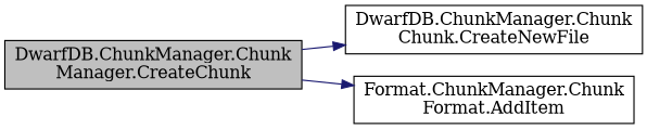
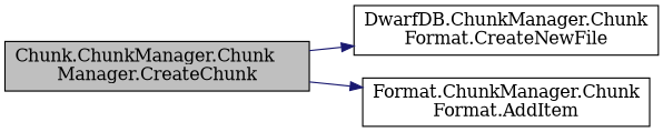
  digraph {
    fontname="DejaVu Serif"
    rankdir=LR
    node [color=black fillcolor=white fontname="DejaVu Serif" fontsize=14 shape=record style=filled]
    edge [color=midnightblue fontname="DejaVu Serif" fontsize=14 labelfontname=Helvetica labelfontsize=14 style=solid]
-   n1 [fillcolor=grey75 fontcolor=black height=0.2 label="DwarfDB.ChunkManager.Chunk\lManager.CreateChunk" width=0.4]
-   n2 [height=0.2 label="DwarfDB.ChunkManager.Chunk\lChunk.CreateNewFile" width=0.4]
+   n1 [fillcolor=grey75 fontcolor=black height=0.2 label="Chunk.ChunkManager.Chunk\lManager.CreateChunk" width=0.4]
+   n2 [height=0.2 label="DwarfDB.ChunkManager.Chunk\lFormat.CreateNewFile" width=0.4]
    n3 [height=0.2 label="Format.ChunkManager.Chunk\lFormat.AddItem" width=0.4]
    n1 -> n2
    n1 -> n3
  }
